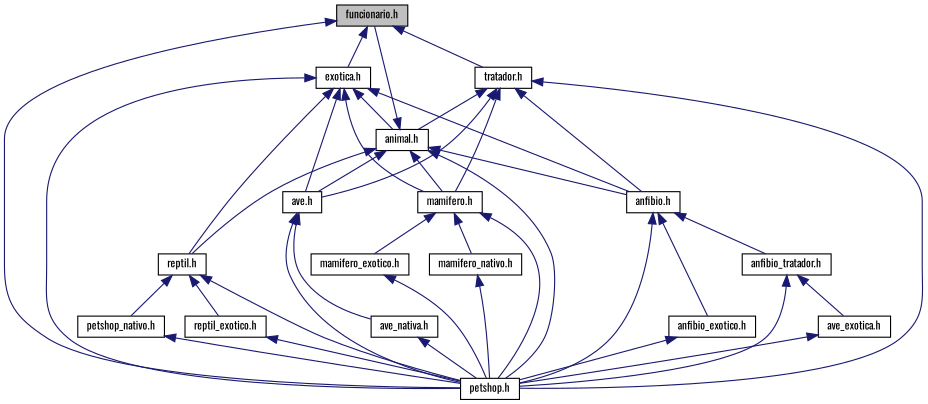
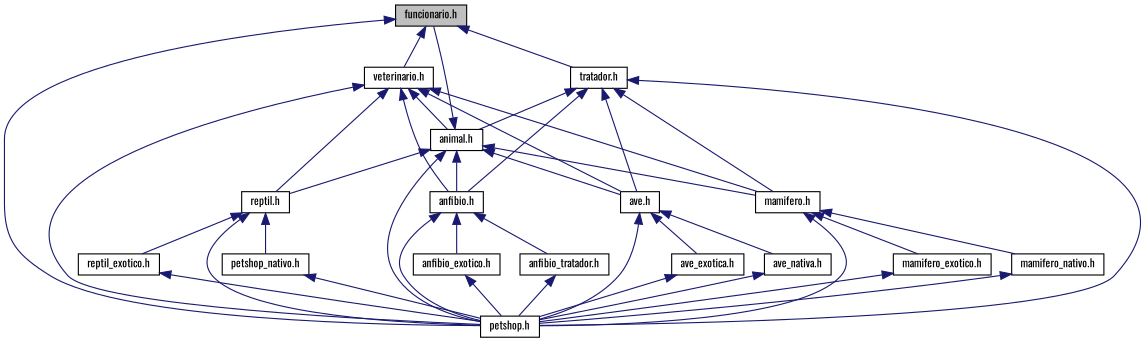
  digraph {
    fontname=Oswald
    node [color=black fillcolor=white fontname=Oswald fontsize=10 shape=record style=filled]
    edge [color=midnightblue dir=back fontname=Oswald fontsize=10 labelfontname=Helvetica labelfontsize=10 style=solid]
    n1 [fillcolor=grey75 fontcolor=black height=0.2 label="funcionario.h" width=0.4]
    n2 [height=0.2 label="petshop.h" width=0.4]
-   n3 [height=0.2 label="exotica.h" width=0.4]
+   n3 [height=0.2 label="veterinario.h" width=0.4]
    n4 [height=0.2 label="tratador.h" width=0.4]
    n5 [height=0.2 label="animal.h" width=0.4]
    n6 [height=0.2 label="anfibio.h" width=0.4]
    n7 [height=0.2 label="ave.h" width=0.4]
    n8 [height=0.2 label="mamifero.h" width=0.4]
    n9 [height=0.2 label="reptil.h" width=0.4]
    n10 [height=0.2 label="anfibio_exotico.h" width=0.4]
    n11 [height=0.2 label="anfibio_tratador.h" width=0.4]
    n12 [height=0.2 label="ave_exotica.h" width=0.4]
    n13 [height=0.2 label="ave_nativa.h" width=0.4]
    n14 [height=0.2 label="mamifero_exotico.h" width=0.4]
    n15 [height=0.2 label="mamifero_nativo.h" width=0.4]
    n16 [height=0.2 label="petshop_nativo.h" width=0.4]
    n17 [height=0.2 label="reptil_exotico.h" width=0.4]
    n1 -> n2
    n1 -> n3
    n1 -> n4
    n3 -> n2
    n3 -> n5
    n3 -> n6
    n3 -> n7
    n3 -> n8
    n3 -> n9
    n4 -> n2
    n4 -> n5
    n4 -> n6
    n4 -> n7
    n4 -> n8
    n5 -> n1
    n5 -> n2
    n5 -> n6
    n5 -> n7
    n5 -> n8
    n5 -> n9
    n6 -> n2
    n6 -> n10
    n6 -> n11
    n7 -> n2
-   n11 -> n12
+   n7 -> n12
    n7 -> n13
    n8 -> n2
    n8 -> n14
    n8 -> n15
    n9 -> n2
    n9 -> n16
    n9 -> n17
    n10 -> n2
    n11 -> n2
    n12 -> n2
    n13 -> n2
    n14 -> n2
    n15 -> n2
    n16 -> n2
    n17 -> n2
  }
